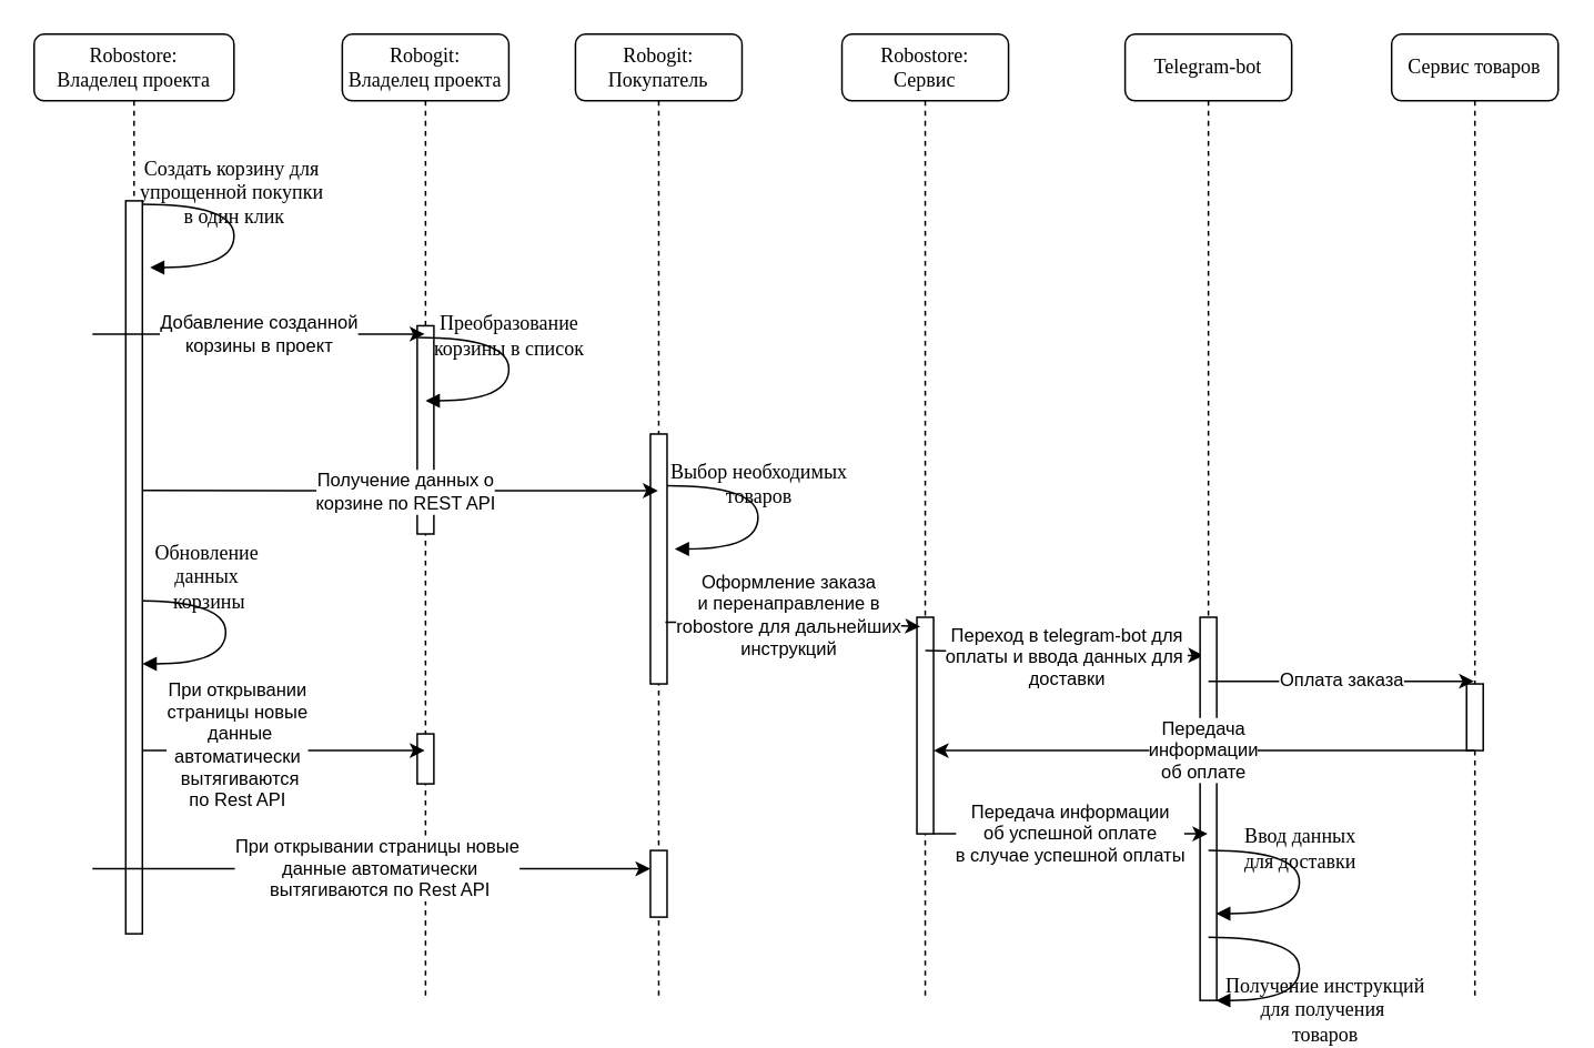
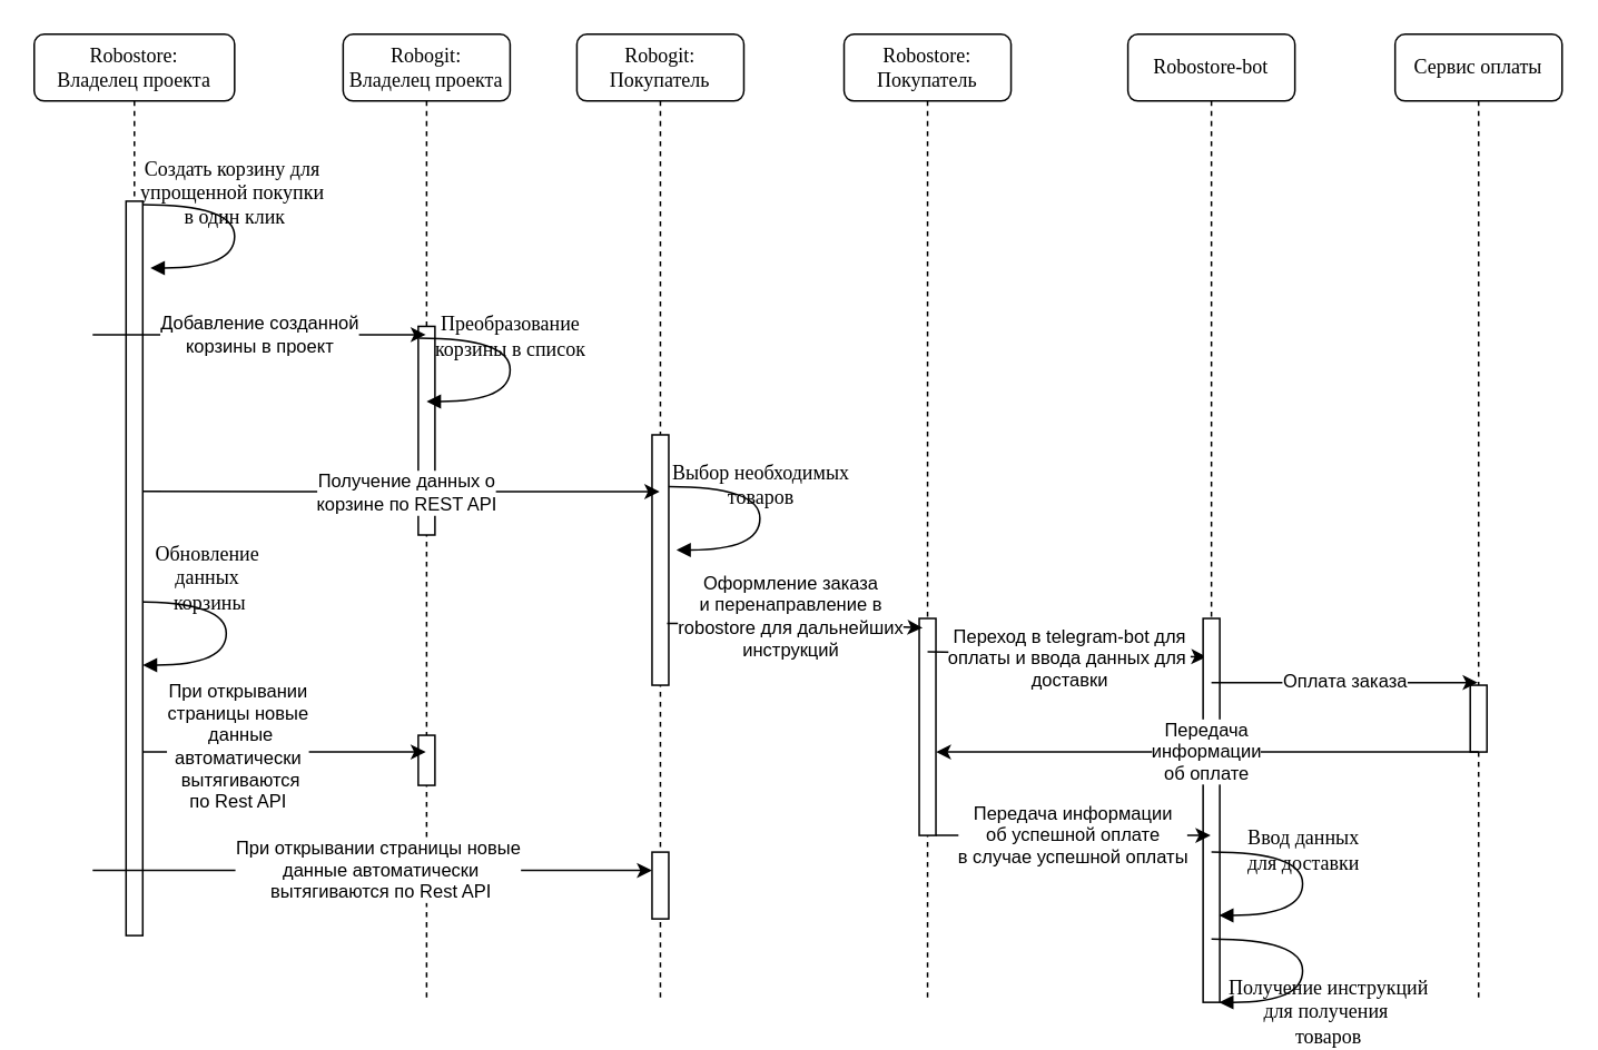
  <mxCell id="0" />
  <mxCell id="1" parent="0" />
  <mxCell id="2" value="Robogit:&lt;br&gt;Владелец проекта" style="shape=umlLifeline;perimeter=lifelinePerimeter;whiteSpace=wrap;html=1;container=1;collapsible=0;recursiveResize=0;outlineConnect=0;rounded=1;shadow=0;comic=0;labelBackgroundColor=none;strokeWidth=1;fontFamily=Verdana;fontSize=12;align=center;" parent="1" vertex="1"><mxGeometry x="205" y="20" width="100" height="580" as="geometry" /></mxCell>
  <mxCell id="3" value="" style="html=1;points=[];perimeter=orthogonalPerimeter;rounded=0;shadow=0;comic=0;labelBackgroundColor=none;strokeWidth=1;fontFamily=Verdana;fontSize=12;align=center;" parent="2" vertex="1"><mxGeometry x="45" y="175" width="10" height="125" as="geometry" /></mxCell>
  <mxCell id="4" value="" style="html=1;points=[];perimeter=orthogonalPerimeter;rounded=0;shadow=0;comic=0;labelBackgroundColor=none;strokeWidth=1;fontFamily=Verdana;fontSize=12;align=center;" vertex="1" parent="2"><mxGeometry x="45" y="420" width="10" height="30" as="geometry" /></mxCell>
  <mxCell id="5" value="Robogit:&lt;br&gt;Покупатель" style="shape=umlLifeline;perimeter=lifelinePerimeter;whiteSpace=wrap;html=1;container=1;collapsible=0;recursiveResize=0;outlineConnect=0;rounded=1;shadow=0;comic=0;labelBackgroundColor=none;strokeWidth=1;fontFamily=Verdana;fontSize=12;align=center;" parent="1" vertex="1"><mxGeometry x="345" y="20" width="100" height="580" as="geometry" /></mxCell>
  <mxCell id="6" value="" style="html=1;points=[];perimeter=orthogonalPerimeter;rounded=0;shadow=0;comic=0;labelBackgroundColor=none;strokeWidth=1;fontFamily=Verdana;fontSize=12;align=center;" parent="5" vertex="1"><mxGeometry x="45" y="240" width="10" height="150" as="geometry" /></mxCell>
  <mxCell id="7" value="" style="html=1;points=[];perimeter=orthogonalPerimeter;rounded=0;shadow=0;comic=0;labelBackgroundColor=none;strokeWidth=1;fontFamily=Verdana;fontSize=12;align=center;" vertex="1" parent="5"><mxGeometry x="45" y="490" width="10" height="40" as="geometry" /></mxCell>
- <mxCell id="8" value="Robostore:&lt;br&gt;Сервис" style="shape=umlLifeline;perimeter=lifelinePerimeter;whiteSpace=wrap;html=1;container=1;collapsible=0;recursiveResize=0;outlineConnect=0;rounded=1;shadow=0;comic=0;labelBackgroundColor=none;strokeWidth=1;fontFamily=Verdana;fontSize=12;align=center;" parent="1" vertex="1"><mxGeometry x="505" y="20" width="100" height="580" as="geometry" /></mxCell>
+ <mxCell id="8" value="Robostore:&lt;br&gt;Покупатель" style="shape=umlLifeline;perimeter=lifelinePerimeter;whiteSpace=wrap;html=1;container=1;collapsible=0;recursiveResize=0;outlineConnect=0;rounded=1;shadow=0;comic=0;labelBackgroundColor=none;strokeWidth=1;fontFamily=Verdana;fontSize=12;align=center;" parent="1" vertex="1"><mxGeometry x="505" y="20" width="100" height="580" as="geometry" /></mxCell>
  <mxCell id="9" value="" style="html=1;points=[];perimeter=orthogonalPerimeter;rounded=0;shadow=0;comic=0;labelBackgroundColor=none;strokeWidth=1;fontFamily=Verdana;fontSize=12;align=center;" parent="8" vertex="1"><mxGeometry x="45" y="350" width="10" height="130" as="geometry" /></mxCell>
  <mxCell id="10" value="" style="endArrow=classic;html=1;entryX=0.2;entryY=0.1;entryDx=0;entryDy=0;entryPerimeter=0;" edge="1" parent="8" target="21"><mxGeometry width="50" height="50" relative="1" as="geometry"><mxPoint x="50" y="370" as="sourcePoint" /><mxPoint x="100" y="320" as="targetPoint" /></mxGeometry></mxCell>
  <mxCell id="11" value="Переход в telegram-bot для &lt;br&gt;оплаты и ввода данных для&amp;nbsp;&lt;br&gt;доставки" style="edgeLabel;html=1;align=center;verticalAlign=middle;resizable=0;points=[];" vertex="1" connectable="0" parent="10"><mxGeometry x="-0.209" y="-2" relative="1" as="geometry"><mxPoint x="19" as="offset" /></mxGeometry></mxCell>
  <mxCell id="12" value="Robostore:&lt;br&gt;Владелец проекта" style="shape=umlLifeline;perimeter=lifelinePerimeter;whiteSpace=wrap;html=1;container=0;collapsible=0;recursiveResize=0;outlineConnect=0;rounded=1;shadow=0;comic=0;labelBackgroundColor=none;strokeWidth=1;fontFamily=Verdana;fontSize=12;align=center;size=40;" parent="1" vertex="1"><mxGeometry x="20" y="20" width="120" height="505" as="geometry" /></mxCell>
  <mxCell id="13" value="Создать корзину для&amp;nbsp;&lt;br&gt;упрощенной покупки&amp;nbsp;&lt;br&gt;в один клик" style="html=1;verticalAlign=bottom;endArrow=block;labelBackgroundColor=none;fontFamily=Verdana;fontSize=12;elbow=vertical;edgeStyle=orthogonalEdgeStyle;curved=1;entryX=1;entryY=0.286;entryPerimeter=0;exitX=1.038;exitY=0.345;exitPerimeter=0;" edge="1" parent="1"><mxGeometry relative="1" as="geometry"><mxPoint x="85" y="122.08" as="sourcePoint" /><mxPoint x="89.62" y="160" as="targetPoint" /><Array as="points"><mxPoint x="140" y="122" /><mxPoint x="140" y="160" /></Array></mxGeometry></mxCell>
  <mxCell id="14" value="Преобразование &lt;br&gt;корзины в список" style="html=1;verticalAlign=bottom;endArrow=block;labelBackgroundColor=none;fontFamily=Verdana;fontSize=12;elbow=vertical;edgeStyle=orthogonalEdgeStyle;curved=1;entryX=1;entryY=0.286;entryPerimeter=0;exitX=1.038;exitY=0.345;exitPerimeter=0;" edge="1" parent="1"><mxGeometry relative="1" as="geometry"><mxPoint x="250.38" y="202.08" as="sourcePoint" /><mxPoint x="255" y="240" as="targetPoint" /><Array as="points"><mxPoint x="305" y="201.98" /><mxPoint x="305" y="239.98" /></Array></mxGeometry></mxCell>
  <mxCell id="15" value="" style="endArrow=classic;html=1;exitX=0.9;exitY=0.395;exitDx=0;exitDy=0;exitPerimeter=0;" edge="1" parent="1" source="31" target="5"><mxGeometry width="50" height="50" relative="1" as="geometry"><mxPoint x="55" y="330" as="sourcePoint" /><mxPoint x="105" y="280" as="targetPoint" /><Array as="points"><mxPoint x="195" y="294" /></Array></mxGeometry></mxCell>
  <mxCell id="16" value="Получение данных о&lt;br&gt;корзине по REST API" style="edgeLabel;html=1;align=center;verticalAlign=middle;resizable=0;points=[];" vertex="1" connectable="0" parent="15"><mxGeometry x="0.323" relative="1" as="geometry"><mxPoint x="-46" as="offset" /></mxGeometry></mxCell>
  <mxCell id="17" value="Выбор необходимых&lt;br&gt;товаров" style="html=1;verticalAlign=bottom;endArrow=block;labelBackgroundColor=none;fontFamily=Verdana;fontSize=12;elbow=vertical;edgeStyle=orthogonalEdgeStyle;curved=1;entryX=1;entryY=0.286;entryPerimeter=0;exitX=1.038;exitY=0.345;exitPerimeter=0;" edge="1" parent="1"><mxGeometry relative="1" as="geometry"><mxPoint x="400" y="291.04" as="sourcePoint" /><mxPoint x="404.62" y="328.96" as="targetPoint" /><Array as="points"><mxPoint x="454.62" y="290.94" /><mxPoint x="454.62" y="328.94" /></Array></mxGeometry></mxCell>
  <mxCell id="18" value="" style="endArrow=classic;html=1;entryX=0.2;entryY=0.043;entryDx=0;entryDy=0;entryPerimeter=0;" edge="1" parent="1" target="9"><mxGeometry width="50" height="50" relative="1" as="geometry"><mxPoint x="399" y="373" as="sourcePoint" /><mxPoint x="445" y="230" as="targetPoint" /><Array as="points"><mxPoint x="485" y="373" /></Array></mxGeometry></mxCell>
  <mxCell id="19" value="Оформление заказа&lt;br&gt;и перенаправление в&lt;br&gt;robostore для дальнейших&lt;br&gt;инструкций" style="edgeLabel;html=1;align=center;verticalAlign=middle;resizable=0;points=[];" vertex="1" connectable="0" parent="18"><mxGeometry x="-0.283" y="2" relative="1" as="geometry"><mxPoint x="18.1" y="-2.3" as="offset" /></mxGeometry></mxCell>
- <mxCell id="20" value="Telegram-bot" style="shape=umlLifeline;perimeter=lifelinePerimeter;whiteSpace=wrap;html=1;container=1;collapsible=0;recursiveResize=0;outlineConnect=0;rounded=1;shadow=0;comic=0;labelBackgroundColor=none;strokeWidth=1;fontFamily=Verdana;fontSize=12;align=center;" vertex="1" parent="1"><mxGeometry x="675" y="20" width="100" height="580" as="geometry" /></mxCell>
+ <mxCell id="20" value="Robostore-bot" style="shape=umlLifeline;perimeter=lifelinePerimeter;whiteSpace=wrap;html=1;container=1;collapsible=0;recursiveResize=0;outlineConnect=0;rounded=1;shadow=0;comic=0;labelBackgroundColor=none;strokeWidth=1;fontFamily=Verdana;fontSize=12;align=center;" vertex="1" parent="1"><mxGeometry x="675" y="20" width="100" height="580" as="geometry" /></mxCell>
  <mxCell id="21" value="" style="html=1;points=[];perimeter=orthogonalPerimeter;rounded=0;shadow=0;comic=0;labelBackgroundColor=none;strokeWidth=1;fontFamily=Verdana;fontSize=12;align=center;" vertex="1" parent="20"><mxGeometry x="45" y="350" width="10" height="230" as="geometry" /></mxCell>
- <mxCell id="22" value="Сервис товаров" style="shape=umlLifeline;perimeter=lifelinePerimeter;whiteSpace=wrap;html=1;container=1;collapsible=0;recursiveResize=0;outlineConnect=0;rounded=1;shadow=0;comic=0;labelBackgroundColor=none;strokeWidth=1;fontFamily=Verdana;fontSize=12;align=center;" vertex="1" parent="1"><mxGeometry x="835" y="20" width="100" height="580" as="geometry" /></mxCell>
+ <mxCell id="22" value="Сервис оплаты" style="shape=umlLifeline;perimeter=lifelinePerimeter;whiteSpace=wrap;html=1;container=1;collapsible=0;recursiveResize=0;outlineConnect=0;rounded=1;shadow=0;comic=0;labelBackgroundColor=none;strokeWidth=1;fontFamily=Verdana;fontSize=12;align=center;" vertex="1" parent="1"><mxGeometry x="835" y="20" width="100" height="580" as="geometry" /></mxCell>
  <mxCell id="23" value="" style="html=1;points=[];perimeter=orthogonalPerimeter;rounded=0;shadow=0;comic=0;labelBackgroundColor=none;strokeWidth=1;fontFamily=Verdana;fontSize=12;align=center;" vertex="1" parent="22"><mxGeometry x="45" y="390" width="10" height="40" as="geometry" /></mxCell>
  <mxCell id="24" value="Передача &lt;br&gt;информации &lt;br&gt;об оплате" style="endArrow=classic;html=1;" edge="1" parent="1" target="9"><mxGeometry width="50" height="50" relative="1" as="geometry"><mxPoint x="885" y="450" as="sourcePoint" /><mxPoint x="574.5" y="450" as="targetPoint" /><Array as="points"><mxPoint x="835" y="450" /><mxPoint x="795" y="450" /></Array></mxGeometry></mxCell>
  <mxCell id="25" value="Ввод данных&lt;br&gt;для доставки" style="html=1;verticalAlign=bottom;endArrow=block;labelBackgroundColor=none;fontFamily=Verdana;fontSize=12;elbow=vertical;edgeStyle=orthogonalEdgeStyle;curved=1;entryX=1;entryY=0.286;entryPerimeter=0;exitX=1.038;exitY=0.345;exitPerimeter=0;" edge="1" parent="1"><mxGeometry relative="1" as="geometry"><mxPoint x="725" y="510" as="sourcePoint" /><mxPoint x="729.62" y="547.92" as="targetPoint" /><Array as="points"><mxPoint x="779.62" y="509.9" /><mxPoint x="779.62" y="547.9" /></Array></mxGeometry></mxCell>
  <mxCell id="26" value="Оплата заказа" style="endArrow=classic;html=1;exitX=0.5;exitY=0.167;exitDx=0;exitDy=0;exitPerimeter=0;" edge="1" parent="1" source="21" target="22"><mxGeometry width="50" height="50" relative="1" as="geometry"><mxPoint x="775" y="410" as="sourcePoint" /><mxPoint x="825" y="360" as="targetPoint" /></mxGeometry></mxCell>
  <mxCell id="27" value="Передача информации &lt;br&gt;об успешной оплате&lt;br&gt;в случае успешной оплаты" style="endArrow=classic;html=1;" edge="1" parent="1" source="9" target="20"><mxGeometry width="50" height="50" relative="1" as="geometry"><mxPoint x="575" y="560" as="sourcePoint" /><mxPoint x="625" y="510" as="targetPoint" /><Array as="points"><mxPoint x="615" y="500" /><mxPoint x="645" y="500" /></Array></mxGeometry></mxCell>
  <mxCell id="28" value="Получение инструкций&lt;br&gt;для получения&amp;nbsp;&lt;br&gt;товаров" style="html=1;verticalAlign=bottom;endArrow=block;labelBackgroundColor=none;fontFamily=Verdana;fontSize=12;elbow=vertical;edgeStyle=orthogonalEdgeStyle;curved=1;entryX=1;entryY=0.286;entryPerimeter=0;exitX=1.038;exitY=0.345;exitPerimeter=0;" edge="1" parent="1"><mxGeometry x="0.298" y="34" relative="1" as="geometry"><mxPoint x="725" y="562.08" as="sourcePoint" /><mxPoint x="729.62" y="600" as="targetPoint" /><Array as="points"><mxPoint x="779.62" y="561.98" /><mxPoint x="779.62" y="599.98" /></Array><mxPoint x="-19" y="31" as="offset" /></mxGeometry></mxCell>
  <mxCell id="29" value="" style="endArrow=classic;html=1;" edge="1" parent="1" source="31" target="2"><mxGeometry width="50" height="50" relative="1" as="geometry"><mxPoint x="55" y="390" as="sourcePoint" /><mxPoint x="105" y="340" as="targetPoint" /><Array as="points"><mxPoint x="115" y="450" /></Array></mxGeometry></mxCell>
  <mxCell id="30" value="Обновление&amp;nbsp;&lt;br&gt;данных&amp;nbsp;&lt;br&gt;корзины" style="html=1;verticalAlign=bottom;endArrow=block;labelBackgroundColor=none;fontFamily=Verdana;fontSize=12;elbow=vertical;edgeStyle=orthogonalEdgeStyle;curved=1;entryX=1;entryY=0.286;entryPerimeter=0;exitX=1.038;exitY=0.345;exitPerimeter=0;" edge="1" parent="1"><mxGeometry x="-0.374" y="-10" relative="1" as="geometry"><mxPoint x="80.4" y="360" as="sourcePoint" /><mxPoint x="85.02" y="397.92" as="targetPoint" /><Array as="points"><mxPoint x="135" y="360" /><mxPoint x="135" y="398" /></Array><mxPoint as="offset" /></mxGeometry></mxCell>
  <mxCell id="31" value="" style="html=1;points=[];perimeter=orthogonalPerimeter;rounded=0;shadow=0;comic=0;labelBackgroundColor=none;strokeWidth=1;fontFamily=Verdana;fontSize=12;align=center;" parent="1" vertex="1"><mxGeometry x="75" y="120" width="10" height="440" as="geometry" /></mxCell>
  <mxCell id="32" value="Добавление созданной&lt;br&gt;корзины в проект" style="endArrow=classic;html=1;" edge="1" parent="1" target="2"><mxGeometry x="100" y="80" width="50" height="50" as="geometry"><mxPoint x="55" y="200" as="sourcePoint" /><mxPoint x="105" y="150" as="targetPoint" /></mxGeometry></mxCell>
  <mxCell id="33" value="" style="endArrow=classic;html=1;" edge="1" parent="1"><mxGeometry x="100" y="91" width="50" height="50" as="geometry"><mxPoint x="55" y="521" as="sourcePoint" /><mxPoint x="390" y="521" as="targetPoint" /></mxGeometry></mxCell>
  <mxCell id="34" value="При открывании страницы новые&lt;br&gt;&amp;nbsp;данные автоматически&lt;br&gt;&amp;nbsp;вытягиваются по Rest API" style="edgeLabel;html=1;align=center;verticalAlign=middle;resizable=0;points=[];" vertex="1" connectable="0" parent="33"><mxGeometry x="-0.487" y="1" relative="1" as="geometry"><mxPoint x="84" as="offset" /></mxGeometry></mxCell>
  <mxCell id="35" value="При открывании &lt;br&gt;страницы новые&lt;br&gt;&amp;nbsp;данные &lt;br&gt;автоматически&lt;br&gt;&amp;nbsp;вытягиваются&lt;br&gt;по Rest API" style="edgeLabel;html=1;align=center;verticalAlign=middle;resizable=0;points=[];" vertex="1" connectable="0" parent="1"><mxGeometry x="135" y="450" as="geometry"><mxPoint x="6" y="-4" as="offset" /></mxGeometry></mxCell>
